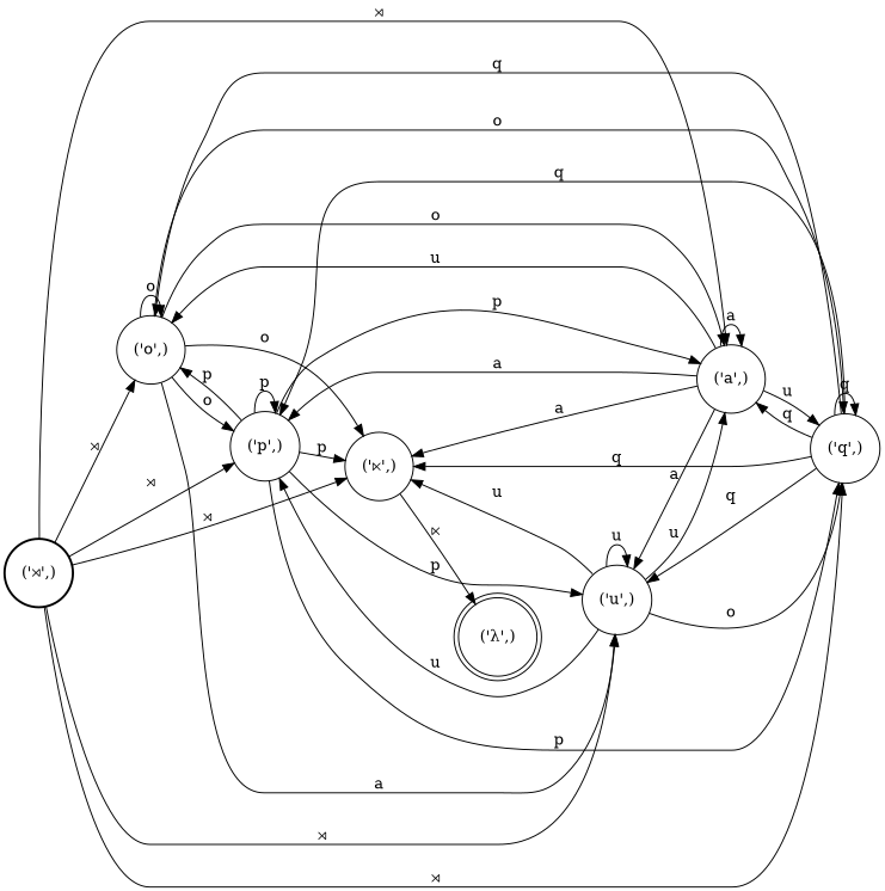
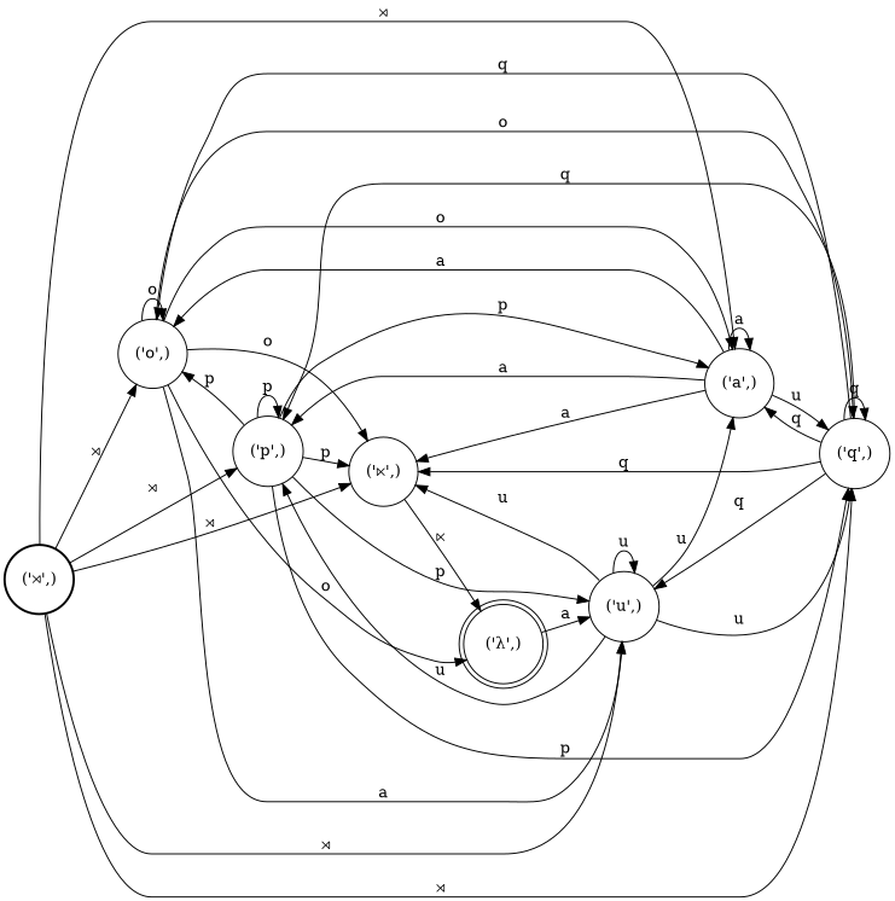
  digraph {
    nodesep=0.25
    rankdir=LR
    ranksep=0.4
    node [fontsize=14 shape=circle style=solid]
    edge [fontsize=14]
    n1 [label="('⋊',)" style=bold]
    n2 [label="('o',)"]
    n3 [label="('p',)"]
    n4 [label="('u',)"]
    n5 [label="('q',)"]
    n6 [label="('a',)"]
    n7 [label="('⋉',)"]
    n8 [label="('λ',)" shape=doublecircle]
    n1 -> n2 [label="⋊"]
    n1 -> n3 [label="⋊"]
    n1 -> n4 [label="⋊"]
    n1 -> n5 [label="⋊"]
    n1 -> n6 [label="⋊"]
    n1 -> n7 [label="⋊"]
    n2 -> n2 [label=o]
-   n2 -> n3 [label=o]
+   n2 -> n8 [label=o]
    n2 -> n4 [label=a]
    n2 -> n5 [label=o]
    n2 -> n6 [label=o]
    n2 -> n7 [label=o]
    n3 -> n2 [label=p]
    n3 -> n3 [label=p]
    n3 -> n4 [label=p]
    n3 -> n5 [label=p]
    n3 -> n6 [label=p]
    n3 -> n7 [label=p]
    n4 -> n3 [label=u]
    n4 -> n4 [label=u]
-   n4 -> n5 [label=o]
+   n4 -> n5 [label=u]
    n4 -> n6 [label=u]
    n4 -> n7 [label=u]
    n5 -> n2 [label=q]
    n5 -> n3 [label=q]
    n5 -> n4 [label=q]
    n5 -> n5 [label=q]
    n5 -> n6 [label=q]
    n5 -> n7 [label=q]
-   n6 -> n2 [label=u]
+   n6 -> n2 [label=a]
    n6 -> n3 [label=a]
-   n6 -> n4 [label=a]
+   n8 -> n4 [label=a]
    n6 -> n5 [label=u]
    n6 -> n6 [label=a]
    n6 -> n7 [label=a]
    n7 -> n8 [label="⋉"]
  }
